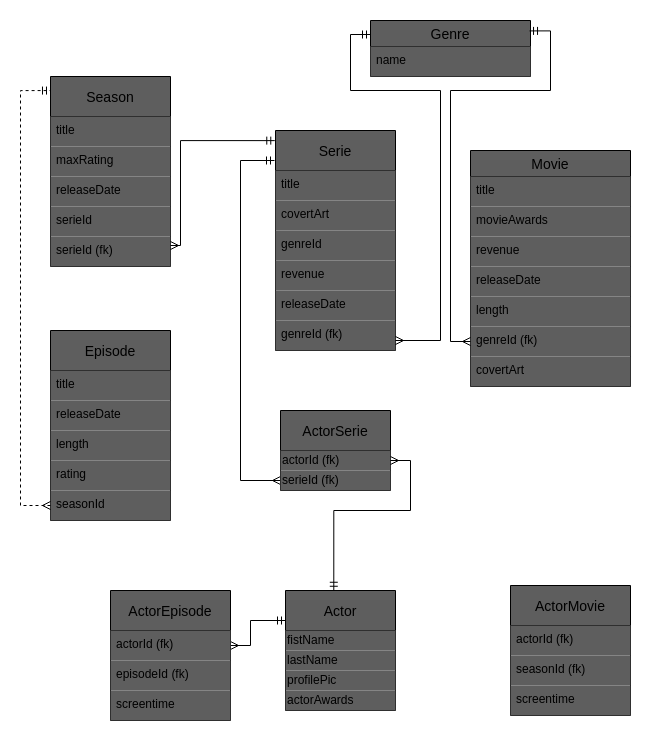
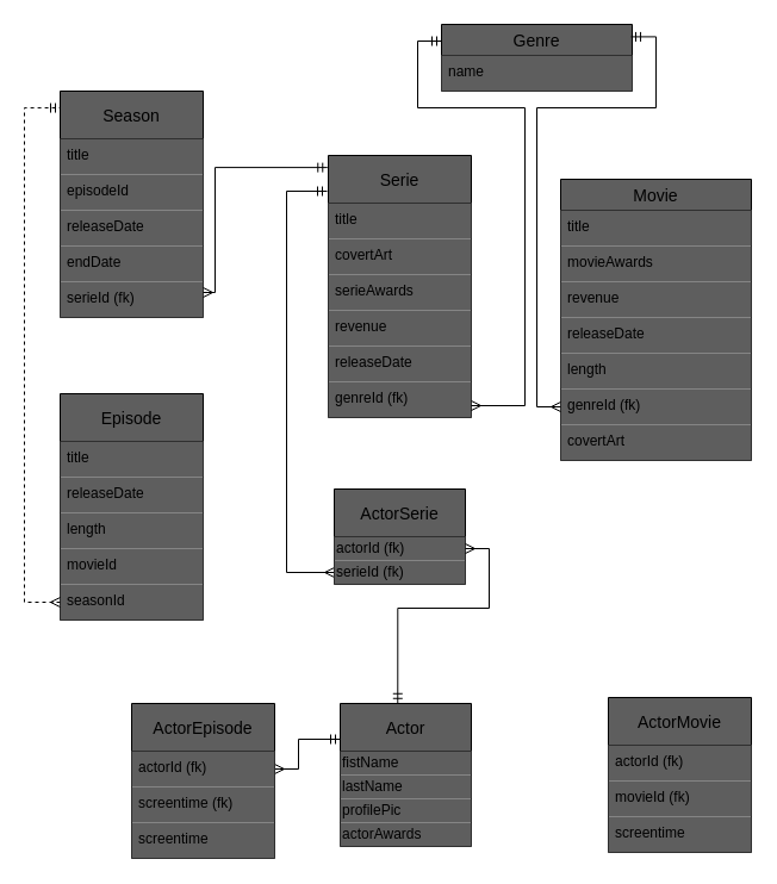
  <mxCell id="0" />
  <mxCell id="1" parent="0" />
  <mxCell id="2" style="edgeStyle=orthogonalEdgeStyle;rounded=0;orthogonalLoop=1;jettySize=auto;html=1;startArrow=ERmany;startFill=0;endArrow=ERmandOne;endFill=0;" parent="1" source="23" target="26" edge="1"><mxGeometry relative="1" as="geometry"><Array as="points"><mxPoint x="250" y="645" /><mxPoint x="250" y="620" /></Array><mxPoint x="240" y="640" as="sourcePoint" /></mxGeometry></mxCell>
  <mxCell id="3" value="Season" style="swimlane;fontStyle=0;childLayout=stackLayout;horizontal=1;startSize=40;horizontalStack=0;resizeParent=1;resizeParentMax=0;resizeLast=0;collapsible=1;marginBottom=0;align=center;fontSize=14;fillColor=#5E5E5E;" parent="1" vertex="1"><mxGeometry x="50" y="76" width="120" height="190" as="geometry"><mxRectangle x="110" y="230" width="160" height="40" as="alternateBounds" /></mxGeometry></mxCell>
  <mxCell id="4" value="title" style="text;strokeColor=none;fillColor=#5E5E5E;spacingLeft=4;spacingRight=4;overflow=hidden;rotatable=0;points=[[0,0.5],[1,0.5]];portConstraint=eastwest;fontSize=12;" parent="3" vertex="1"><mxGeometry y="40" width="120" height="30" as="geometry" /></mxCell>
- <mxCell id="5" value="maxRating" style="text;strokeColor=none;fillColor=#5E5E5E;spacingLeft=4;spacingRight=4;overflow=hidden;rotatable=0;points=[[0,0.5],[1,0.5]];portConstraint=eastwest;fontSize=12;" parent="3" vertex="1"><mxGeometry y="70" width="120" height="30" as="geometry" /></mxCell>
+ <mxCell id="5" value="episodeId" style="text;strokeColor=none;fillColor=#5E5E5E;spacingLeft=4;spacingRight=4;overflow=hidden;rotatable=0;points=[[0,0.5],[1,0.5]];portConstraint=eastwest;fontSize=12;" parent="3" vertex="1"><mxGeometry y="70" width="120" height="30" as="geometry" /></mxCell>
  <mxCell id="6" value="releaseDate" style="text;strokeColor=none;fillColor=#5E5E5E;spacingLeft=4;spacingRight=4;overflow=hidden;rotatable=0;points=[[0,0.5],[1,0.5]];portConstraint=eastwest;fontSize=12;" vertex="1" parent="3"><mxGeometry y="100" width="120" height="30" as="geometry" /></mxCell>
- <mxCell id="7" value="serieId" style="text;strokeColor=none;fillColor=#5E5E5E;spacingLeft=4;spacingRight=4;overflow=hidden;rotatable=0;points=[[0,0.5],[1,0.5]];portConstraint=eastwest;fontSize=12;" vertex="1" parent="3"><mxGeometry y="130" width="120" height="30" as="geometry" /></mxCell>
+ <mxCell id="7" value="endDate" style="text;strokeColor=none;fillColor=#5E5E5E;spacingLeft=4;spacingRight=4;overflow=hidden;rotatable=0;points=[[0,0.5],[1,0.5]];portConstraint=eastwest;fontSize=12;" vertex="1" parent="3"><mxGeometry y="130" width="120" height="30" as="geometry" /></mxCell>
  <mxCell id="8" value="serieId (fk)" style="text;strokeColor=none;fillColor=#5E5E5E;spacingLeft=4;spacingRight=4;overflow=hidden;rotatable=0;points=[[0,0.5],[1,0.5]];portConstraint=eastwest;fontSize=12;" vertex="1" parent="3"><mxGeometry y="160" width="120" height="30" as="geometry" /></mxCell>
  <mxCell id="9" value="Serie" style="swimlane;fontStyle=0;childLayout=stackLayout;horizontal=1;startSize=40;horizontalStack=0;resizeParent=1;resizeParentMax=0;resizeLast=0;collapsible=1;marginBottom=0;align=center;fontSize=14;fillColor=#5E5E5E;" parent="1" vertex="1"><mxGeometry x="275" y="130" width="120" height="220" as="geometry"><mxRectangle x="110" y="230" width="160" height="40" as="alternateBounds" /></mxGeometry></mxCell>
  <mxCell id="10" value="title" style="text;strokeColor=none;fillColor=#5E5E5E;spacingLeft=4;spacingRight=4;overflow=hidden;rotatable=0;points=[[0,0.5],[1,0.5]];portConstraint=eastwest;fontSize=12;" parent="9" vertex="1"><mxGeometry y="40" width="120" height="30" as="geometry" /></mxCell>
  <mxCell id="11" value="covertArt" style="text;strokeColor=none;fillColor=#5E5E5E;spacingLeft=4;spacingRight=4;overflow=hidden;rotatable=0;points=[[0,0.5],[1,0.5]];portConstraint=eastwest;fontSize=12;" parent="9" vertex="1"><mxGeometry y="70" width="120" height="30" as="geometry" /></mxCell>
- <mxCell id="12" value="genreId" style="text;strokeColor=none;fillColor=#5E5E5E;spacingLeft=4;spacingRight=4;overflow=hidden;rotatable=0;points=[[0,0.5],[1,0.5]];portConstraint=eastwest;fontSize=12;" parent="9" vertex="1"><mxGeometry y="100" width="120" height="30" as="geometry" /></mxCell>
+ <mxCell id="12" value="serieAwards" style="text;strokeColor=none;fillColor=#5E5E5E;spacingLeft=4;spacingRight=4;overflow=hidden;rotatable=0;points=[[0,0.5],[1,0.5]];portConstraint=eastwest;fontSize=12;" parent="9" vertex="1"><mxGeometry y="100" width="120" height="30" as="geometry" /></mxCell>
  <mxCell id="13" value="revenue" style="text;strokeColor=none;fillColor=#5E5E5E;spacingLeft=4;spacingRight=4;overflow=hidden;rotatable=0;points=[[0,0.5],[1,0.5]];portConstraint=eastwest;fontSize=12;" parent="9" vertex="1"><mxGeometry y="130" width="120" height="30" as="geometry" /></mxCell>
  <mxCell id="14" value="releaseDate" style="text;strokeColor=none;fillColor=#5E5E5E;spacingLeft=4;spacingRight=4;overflow=hidden;rotatable=0;points=[[0,0.5],[1,0.5]];portConstraint=eastwest;fontSize=12;" parent="9" vertex="1"><mxGeometry y="160" width="120" height="30" as="geometry" /></mxCell>
  <mxCell id="15" value="genreId (fk)" style="text;strokeColor=none;fillColor=#5E5E5E;spacingLeft=4;spacingRight=4;overflow=hidden;rotatable=0;points=[[0,0.5],[1,0.5]];portConstraint=eastwest;fontSize=12;" parent="9" vertex="1"><mxGeometry y="190" width="120" height="30" as="geometry" /></mxCell>
  <mxCell id="16" value="Episode" style="swimlane;fontStyle=0;childLayout=stackLayout;horizontal=1;startSize=40;horizontalStack=0;resizeParent=1;resizeParentMax=0;resizeLast=0;collapsible=1;marginBottom=0;align=center;fontSize=14;fillColor=#5E5E5E;" parent="1" vertex="1"><mxGeometry x="50" y="330" width="120" height="190" as="geometry"><mxRectangle x="110" y="230" width="160" height="40" as="alternateBounds" /></mxGeometry></mxCell>
  <mxCell id="17" value="title" style="text;strokeColor=none;fillColor=#5E5E5E;spacingLeft=4;spacingRight=4;overflow=hidden;rotatable=0;points=[[0,0.5],[1,0.5]];portConstraint=eastwest;fontSize=12;" parent="16" vertex="1"><mxGeometry y="40" width="120" height="30" as="geometry" /></mxCell>
  <mxCell id="18" value="releaseDate" style="text;strokeColor=none;fillColor=#5E5E5E;spacingLeft=4;spacingRight=4;overflow=hidden;rotatable=0;points=[[0,0.5],[1,0.5]];portConstraint=eastwest;fontSize=12;" parent="16" vertex="1"><mxGeometry y="70" width="120" height="30" as="geometry" /></mxCell>
  <mxCell id="19" value="length" style="text;strokeColor=none;fillColor=#5E5E5E;spacingLeft=4;spacingRight=4;overflow=hidden;rotatable=0;points=[[0,0.5],[1,0.5]];portConstraint=eastwest;fontSize=12;" parent="16" vertex="1"><mxGeometry y="100" width="120" height="30" as="geometry" /></mxCell>
- <mxCell id="20" value="rating" style="text;strokeColor=none;fillColor=#5E5E5E;spacingLeft=4;spacingRight=4;overflow=hidden;rotatable=0;points=[[0,0.5],[1,0.5]];portConstraint=eastwest;fontSize=12;" parent="16" vertex="1"><mxGeometry y="130" width="120" height="30" as="geometry" /></mxCell>
+ <mxCell id="20" value="movieId" style="text;strokeColor=none;fillColor=#5E5E5E;spacingLeft=4;spacingRight=4;overflow=hidden;rotatable=0;points=[[0,0.5],[1,0.5]];portConstraint=eastwest;fontSize=12;" parent="16" vertex="1"><mxGeometry y="130" width="120" height="30" as="geometry" /></mxCell>
  <mxCell id="21" value="seasonId" style="text;strokeColor=none;fillColor=#5E5E5E;spacingLeft=4;spacingRight=4;overflow=hidden;rotatable=0;points=[[0,0.5],[1,0.5]];portConstraint=eastwest;fontSize=12;" vertex="1" parent="16"><mxGeometry y="160" width="120" height="30" as="geometry" /></mxCell>
  <mxCell id="22" value="ActorEpisode" style="swimlane;fontStyle=0;childLayout=stackLayout;horizontal=1;startSize=40;horizontalStack=0;resizeParent=1;resizeParentMax=0;resizeLast=0;collapsible=1;marginBottom=0;align=center;fontSize=14;fillColor=#5E5E5E;" parent="1" vertex="1"><mxGeometry x="110" y="590" width="120" height="130" as="geometry"><mxRectangle x="110" y="230" width="160" height="40" as="alternateBounds" /></mxGeometry></mxCell>
  <mxCell id="23" value="actorId (fk)" style="text;strokeColor=none;fillColor=#5E5E5E;spacingLeft=4;spacingRight=4;overflow=hidden;rotatable=0;points=[[0,0.5],[1,0.5]];portConstraint=eastwest;fontSize=12;" parent="22" vertex="1"><mxGeometry y="40" width="120" height="30" as="geometry" /></mxCell>
- <mxCell id="24" value="episodeId (fk)" style="text;strokeColor=none;fillColor=#5E5E5E;spacingLeft=4;spacingRight=4;overflow=hidden;rotatable=0;points=[[0,0.5],[1,0.5]];portConstraint=eastwest;fontSize=12;" parent="22" vertex="1"><mxGeometry y="70" width="120" height="30" as="geometry" /></mxCell>
+ <mxCell id="24" value="screentime (fk)" style="text;strokeColor=none;fillColor=#5E5E5E;spacingLeft=4;spacingRight=4;overflow=hidden;rotatable=0;points=[[0,0.5],[1,0.5]];portConstraint=eastwest;fontSize=12;" parent="22" vertex="1"><mxGeometry y="70" width="120" height="30" as="geometry" /></mxCell>
  <mxCell id="25" value="screentime" style="text;strokeColor=none;fillColor=#5E5E5E;spacingLeft=4;spacingRight=4;overflow=hidden;rotatable=0;points=[[0,0.5],[1,0.5]];portConstraint=eastwest;fontSize=12;" parent="22" vertex="1"><mxGeometry y="100" width="120" height="30" as="geometry" /></mxCell>
  <mxCell id="26" value="Actor" style="swimlane;fontStyle=0;childLayout=stackLayout;horizontal=1;startSize=40;horizontalStack=0;resizeParent=1;resizeParentMax=0;resizeLast=0;collapsible=1;marginBottom=0;align=center;fontSize=14;fillColor=#5E5E5E;" parent="1" vertex="1"><mxGeometry x="285" y="590" width="110" height="120" as="geometry"><mxRectangle x="250" y="680" width="110" height="40" as="alternateBounds" /></mxGeometry></mxCell>
  <mxCell id="27" value="fistName" style="text;html=1;align=left;verticalAlign=middle;resizable=0;points=[];autosize=1;fillColor=#5E5E5E;" parent="26" vertex="1"><mxGeometry y="40" width="110" height="20" as="geometry" /></mxCell>
  <mxCell id="28" value="lastName" style="text;html=1;align=left;verticalAlign=middle;resizable=0;points=[];autosize=1;fillColor=#5E5E5E;" parent="26" vertex="1"><mxGeometry y="60" width="110" height="20" as="geometry" /></mxCell>
  <mxCell id="29" value="profilePic" style="text;html=1;align=left;verticalAlign=middle;resizable=0;points=[];autosize=1;fillColor=#5E5E5E;" parent="26" vertex="1"><mxGeometry y="80" width="110" height="20" as="geometry" /></mxCell>
  <mxCell id="30" value="actorAwards" style="text;html=1;align=left;verticalAlign=middle;resizable=0;points=[];autosize=1;fillColor=#5E5E5E;" parent="26" vertex="1"><mxGeometry y="100" width="110" height="20" as="geometry" /></mxCell>
  <mxCell id="31" style="edgeStyle=none;rounded=0;orthogonalLoop=1;jettySize=auto;html=1;strokeColor=none;endArrow=ERmandOne;endFill=0;startArrow=ERmany;startFill=0;" parent="1" source="5" edge="1"><mxGeometry relative="1" as="geometry"><mxPoint x="81" y="369" as="targetPoint" /><Array as="points"><mxPoint x="81" y="320" /><mxPoint x="81" y="350" /></Array></mxGeometry></mxCell>
  <mxCell id="32" value="Genre" style="swimlane;fontStyle=0;childLayout=stackLayout;horizontal=1;startSize=26;horizontalStack=0;resizeParent=1;resizeParentMax=0;resizeLast=0;collapsible=1;marginBottom=0;align=center;fontSize=14;fillColor=#5E5E5E;" parent="1" vertex="1"><mxGeometry x="370" y="20" width="160" height="56" as="geometry" /></mxCell>
  <mxCell id="33" value="name" style="text;strokeColor=none;fillColor=#5E5E5E;spacingLeft=4;spacingRight=4;overflow=hidden;rotatable=0;points=[[0,0.5],[1,0.5]];portConstraint=eastwest;fontSize=12;" parent="32" vertex="1"><mxGeometry y="26" width="160" height="30" as="geometry" /></mxCell>
  <mxCell id="34" value="Movie" style="swimlane;fontStyle=0;childLayout=stackLayout;horizontal=1;startSize=26;horizontalStack=0;resizeParent=1;resizeParentMax=0;resizeLast=0;collapsible=1;marginBottom=0;align=center;fontSize=14;fillColor=#5E5E5E;" parent="1" vertex="1"><mxGeometry x="470" y="150" width="160" height="236" as="geometry" /></mxCell>
  <mxCell id="35" value="title" style="text;strokeColor=none;fillColor=#5E5E5E;spacingLeft=4;spacingRight=4;overflow=hidden;rotatable=0;points=[[0,0.5],[1,0.5]];portConstraint=eastwest;fontSize=12;" parent="34" vertex="1"><mxGeometry y="26" width="160" height="30" as="geometry" /></mxCell>
  <mxCell id="36" value="movieAwards" style="text;strokeColor=none;fillColor=#5E5E5E;spacingLeft=4;spacingRight=4;overflow=hidden;rotatable=0;points=[[0,0.5],[1,0.5]];portConstraint=eastwest;fontSize=12;" parent="34" vertex="1"><mxGeometry y="56" width="160" height="30" as="geometry" /></mxCell>
  <mxCell id="37" value="revenue" style="text;strokeColor=none;fillColor=#5E5E5E;spacingLeft=4;spacingRight=4;overflow=hidden;rotatable=0;points=[[0,0.5],[1,0.5]];portConstraint=eastwest;fontSize=12;" parent="34" vertex="1"><mxGeometry y="86" width="160" height="30" as="geometry" /></mxCell>
  <mxCell id="38" value="releaseDate" style="text;strokeColor=none;fillColor=#5E5E5E;spacingLeft=4;spacingRight=4;overflow=hidden;rotatable=0;points=[[0,0.5],[1,0.5]];portConstraint=eastwest;fontSize=12;" parent="34" vertex="1"><mxGeometry y="116" width="160" height="30" as="geometry" /></mxCell>
  <mxCell id="39" value="length" style="text;strokeColor=none;fillColor=#5E5E5E;spacingLeft=4;spacingRight=4;overflow=hidden;rotatable=0;points=[[0,0.5],[1,0.5]];portConstraint=eastwest;fontSize=12;" parent="34" vertex="1"><mxGeometry y="146" width="160" height="30" as="geometry" /></mxCell>
  <mxCell id="40" value="genreId (fk)" style="text;strokeColor=none;fillColor=#5E5E5E;spacingLeft=4;spacingRight=4;overflow=hidden;rotatable=0;points=[[0,0.5],[1,0.5]];portConstraint=eastwest;fontSize=12;" parent="34" vertex="1"><mxGeometry y="176" width="160" height="30" as="geometry" /></mxCell>
  <mxCell id="41" value="covertArt" style="text;strokeColor=none;fillColor=#5E5E5E;spacingLeft=4;spacingRight=4;overflow=hidden;rotatable=0;points=[[0,0.5],[1,0.5]];portConstraint=eastwest;fontSize=12;" parent="34" vertex="1"><mxGeometry y="206" width="160" height="30" as="geometry" /></mxCell>
  <mxCell id="42" value="ActorMovie" style="swimlane;fontStyle=0;childLayout=stackLayout;horizontal=1;startSize=40;horizontalStack=0;resizeParent=1;resizeParentMax=0;resizeLast=0;collapsible=1;marginBottom=0;align=center;fontSize=14;fillColor=#5E5E5E;" parent="1" vertex="1"><mxGeometry x="510" y="585" width="120" height="130" as="geometry"><mxRectangle x="110" y="230" width="160" height="40" as="alternateBounds" /></mxGeometry></mxCell>
  <mxCell id="43" value="actorId (fk)" style="text;strokeColor=none;fillColor=#5E5E5E;spacingLeft=4;spacingRight=4;overflow=hidden;rotatable=0;points=[[0,0.5],[1,0.5]];portConstraint=eastwest;fontSize=12;" parent="42" vertex="1"><mxGeometry y="40" width="120" height="30" as="geometry" /></mxCell>
- <mxCell id="44" value="seasonId (fk)" style="text;strokeColor=none;fillColor=#5E5E5E;spacingLeft=4;spacingRight=4;overflow=hidden;rotatable=0;points=[[0,0.5],[1,0.5]];portConstraint=eastwest;fontSize=12;" parent="42" vertex="1"><mxGeometry y="70" width="120" height="30" as="geometry" /></mxCell>
+ <mxCell id="44" value="movieId (fk)" style="text;strokeColor=none;fillColor=#5E5E5E;spacingLeft=4;spacingRight=4;overflow=hidden;rotatable=0;points=[[0,0.5],[1,0.5]];portConstraint=eastwest;fontSize=12;" parent="42" vertex="1"><mxGeometry y="70" width="120" height="30" as="geometry" /></mxCell>
  <mxCell id="45" value="screentime" style="text;strokeColor=none;fillColor=#5E5E5E;spacingLeft=4;spacingRight=4;overflow=hidden;rotatable=0;points=[[0,0.5],[1,0.5]];portConstraint=eastwest;fontSize=12;" parent="42" vertex="1"><mxGeometry y="100" width="120" height="30" as="geometry" /></mxCell>
  <mxCell id="46" style="edgeStyle=orthogonalEdgeStyle;rounded=0;orthogonalLoop=1;jettySize=auto;html=1;startArrow=ERmany;startFill=0;endArrow=ERmandOne;endFill=0;entryX=0;entryY=0.25;entryDx=0;entryDy=0;" edge="1" parent="1" source="15" target="32"><mxGeometry relative="1" as="geometry"><mxPoint x="340" y="-10" as="targetPoint" /><Array as="points"><mxPoint x="440" y="340" /><mxPoint x="440" y="90" /><mxPoint x="350" y="90" /><mxPoint x="350" y="34" /></Array></mxGeometry></mxCell>
  <mxCell id="47" style="edgeStyle=orthogonalEdgeStyle;rounded=0;orthogonalLoop=1;jettySize=auto;html=1;startArrow=ERmany;startFill=0;endArrow=ERmandOne;endFill=0;exitX=0;exitY=0.5;exitDx=0;exitDy=0;entryX=0.994;entryY=0.186;entryDx=0;entryDy=0;entryPerimeter=0;" edge="1" parent="1" source="40" target="32"><mxGeometry relative="1" as="geometry"><mxPoint x="540" y="30" as="targetPoint" /><Array as="points"><mxPoint x="450" y="341" /><mxPoint x="450" y="90" /><mxPoint x="550" y="90" /><mxPoint x="550" y="30" /></Array></mxGeometry></mxCell>
  <mxCell id="48" style="edgeStyle=orthogonalEdgeStyle;rounded=0;orthogonalLoop=1;jettySize=auto;html=1;startArrow=ERmany;startFill=0;endArrow=ERmandOne;endFill=0;entryX=-0.006;entryY=0.046;entryDx=0;entryDy=0;entryPerimeter=0;" edge="1" parent="1" source="8" target="9"><mxGeometry relative="1" as="geometry"><mxPoint x="270" y="140" as="targetPoint" /><Array as="points"><mxPoint x="180" y="245" /><mxPoint x="180" y="140" /></Array></mxGeometry></mxCell>
  <mxCell id="49" style="edgeStyle=orthogonalEdgeStyle;rounded=0;orthogonalLoop=1;jettySize=auto;html=1;startArrow=ERmany;startFill=0;endArrow=ERmandOne;endFill=0;entryX=0;entryY=0.074;entryDx=0;entryDy=0;entryPerimeter=0;dashed=1;" edge="1" parent="1" source="21" target="3"><mxGeometry relative="1" as="geometry"><mxPoint x="0" y="90" as="targetPoint" /><Array as="points"><mxPoint x="20" y="505" /><mxPoint x="20" y="90" /></Array></mxGeometry></mxCell>
  <mxCell id="50" style="edgeStyle=orthogonalEdgeStyle;rounded=0;orthogonalLoop=1;jettySize=auto;html=1;startArrow=ERmany;startFill=0;endArrow=ERmandOne;endFill=0;" edge="1" parent="1" source="51"><mxGeometry relative="1" as="geometry"><mxPoint x="274" y="160" as="targetPoint" /><Array as="points"><mxPoint x="240" y="480" /><mxPoint x="240" y="160" /></Array></mxGeometry></mxCell>
  <mxCell id="51" value="ActorSerie" style="swimlane;fontStyle=0;childLayout=stackLayout;horizontal=1;startSize=40;horizontalStack=0;resizeParent=1;resizeParentMax=0;resizeLast=0;collapsible=1;marginBottom=0;align=center;fontSize=14;fillColor=#5E5E5E;" vertex="1" parent="1"><mxGeometry x="280" y="410" width="110" height="80" as="geometry"><mxRectangle x="250" y="680" width="110" height="40" as="alternateBounds" /></mxGeometry></mxCell>
  <mxCell id="52" value="actorId (fk)" style="text;html=1;align=left;verticalAlign=middle;resizable=0;points=[];autosize=1;fillColor=#5E5E5E;" vertex="1" parent="51"><mxGeometry y="40" width="110" height="20" as="geometry" /></mxCell>
  <mxCell id="53" value="serieId (fk)" style="text;html=1;align=left;verticalAlign=middle;resizable=0;points=[];autosize=1;fillColor=#5E5E5E;" vertex="1" parent="51"><mxGeometry y="60" width="110" height="20" as="geometry" /></mxCell>
  <mxCell id="54" style="edgeStyle=orthogonalEdgeStyle;rounded=0;orthogonalLoop=1;jettySize=auto;html=1;startArrow=ERmany;startFill=0;endArrow=ERmandOne;endFill=0;entryX=0.439;entryY=-0.002;entryDx=0;entryDy=0;entryPerimeter=0;exitX=1;exitY=0.5;exitDx=0;exitDy=0;exitPerimeter=0;" edge="1" parent="1" source="52" target="26"><mxGeometry relative="1" as="geometry"><mxPoint x="335" y="588" as="targetPoint" /><mxPoint x="490" y="460" as="sourcePoint" /><Array as="points"><mxPoint x="410" y="460" /><mxPoint x="410" y="510" /><mxPoint x="333" y="510" /></Array></mxGeometry></mxCell>
